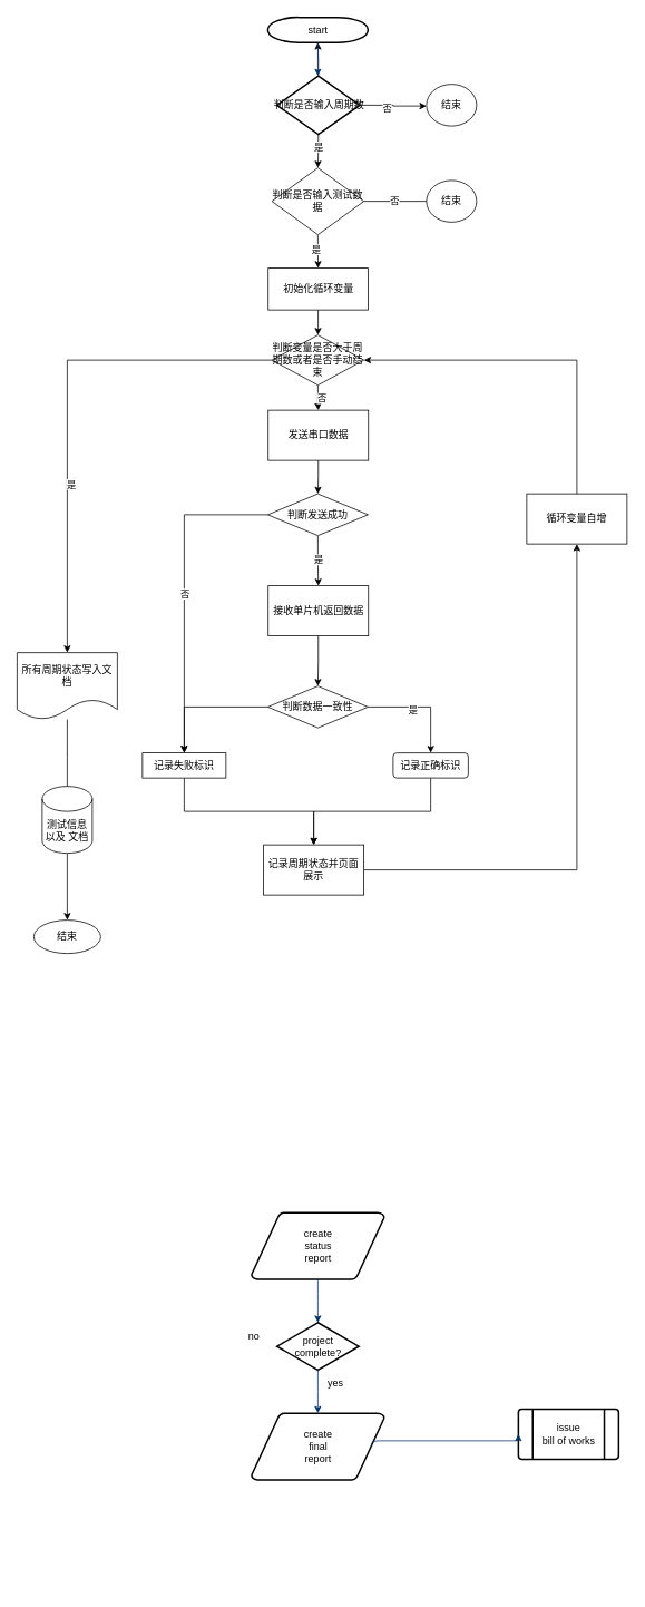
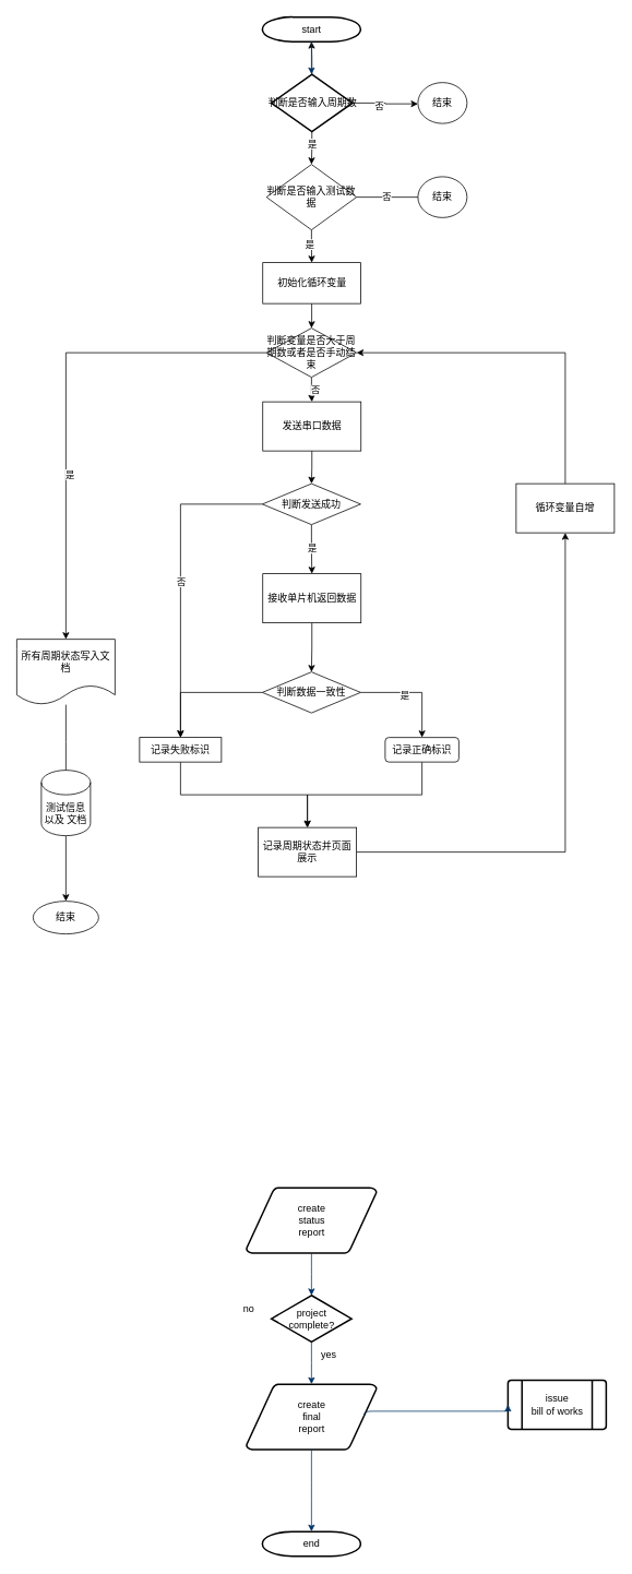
  <mxCell id="0" />
  <mxCell id="1" parent="0" />
  <mxCell id="2" value="start" style="shape=mxgraph.flowchart.terminator;strokeWidth=2;gradientColor=none;gradientDirection=north;fontStyle=0;html=1;" parent="1" vertex="1"><mxGeometry x="320" y="20" width="120" height="30" as="geometry" /></mxCell>
  <mxCell id="3" value="" style="edgeStyle=orthogonalEdgeStyle;rounded=0;orthogonalLoop=1;jettySize=auto;html=1;" edge="1" parent="1" source="8" target="2"><mxGeometry relative="1" as="geometry" /></mxCell>
  <mxCell id="4" style="edgeStyle=orthogonalEdgeStyle;rounded=0;orthogonalLoop=1;jettySize=auto;html=1;exitX=1;exitY=0.5;exitDx=0;exitDy=0;exitPerimeter=0;" edge="1" parent="1" source="8" target="21"><mxGeometry relative="1" as="geometry"><mxPoint x="510" y="125" as="targetPoint" /><Array as="points"><mxPoint x="470" y="125" /><mxPoint x="470" y="126" /></Array></mxGeometry></mxCell>
  <mxCell id="5" value="否" style="edgeLabel;html=1;align=center;verticalAlign=middle;resizable=0;points=[];" vertex="1" connectable="0" parent="4"><mxGeometry x="-0.205" y="-3" relative="1" as="geometry"><mxPoint as="offset" /></mxGeometry></mxCell>
  <mxCell id="6" value="" style="edgeStyle=orthogonalEdgeStyle;rounded=0;orthogonalLoop=1;jettySize=auto;html=1;" edge="1" parent="1" source="8" target="26"><mxGeometry relative="1" as="geometry" /></mxCell>
  <mxCell id="7" value="是" style="edgeLabel;html=1;align=center;verticalAlign=middle;resizable=0;points=[];" vertex="1" connectable="0" parent="6"><mxGeometry x="-0.309" relative="1" as="geometry"><mxPoint as="offset" /></mxGeometry></mxCell>
  <mxCell id="8" value="判断是否输入周期数" style="shape=mxgraph.flowchart.decision;strokeWidth=2;gradientColor=none;gradientDirection=north;fontStyle=0;html=1;" parent="1" vertex="1"><mxGeometry x="331" y="90" width="99" height="70" as="geometry" /></mxCell>
  <mxCell id="9" style="fontStyle=1;strokeColor=#003366;strokeWidth=1;html=1;" parent="1" source="2" edge="1"><mxGeometry relative="1" as="geometry"><mxPoint x="380" y="90" as="targetPoint" /></mxGeometry></mxCell>
  <mxCell id="10" value="create&#10;status&#10;report" style="shape=mxgraph.flowchart.data;strokeWidth=2;gradientColor=none;gradientDirection=north;fontStyle=0;html=1;" parent="1" vertex="1"><mxGeometry x="300.5" y="1450" width="159" height="80" as="geometry" /></mxCell>
  <mxCell id="11" value="project&#10;complete?" style="shape=mxgraph.flowchart.decision;strokeWidth=2;gradientColor=none;gradientDirection=north;fontStyle=0;html=1;" parent="1" vertex="1"><mxGeometry x="331" y="1581.5" width="98" height="57" as="geometry" /></mxCell>
  <mxCell id="12" value="create&#10;final&#10;report" style="shape=mxgraph.flowchart.data;strokeWidth=2;gradientColor=none;gradientDirection=north;fontStyle=0;html=1;" parent="1" vertex="1"><mxGeometry x="300.5" y="1690" width="159" height="80" as="geometry" /></mxCell>
  <mxCell id="13" value="issue&#10;bill of works" style="shape=mxgraph.flowchart.predefined_process;strokeWidth=2;gradientColor=none;gradientDirection=north;fontStyle=0;html=1;" parent="1" vertex="1"><mxGeometry x="620" y="1685" width="120" height="60" as="geometry" /></mxCell>
+ <mxCell id="14" value="end" style="shape=mxgraph.flowchart.terminator;strokeWidth=2;gradientColor=none;gradientDirection=north;fontStyle=0;html=1;" parent="1" vertex="1"><mxGeometry x="320" y="1870" width="120" height="30" as="geometry" /></mxCell>
  <mxCell id="15" value="" style="edgeStyle=elbowEdgeStyle;elbow=vertical;exitX=0.5;exitY=1;exitPerimeter=0;entryX=0.5;entryY=0;entryPerimeter=0;fontStyle=1;strokeColor=#003366;strokeWidth=1;html=1;" parent="1" source="10" target="11" edge="1"><mxGeometry width="100" height="100" as="geometry"><mxPoint y="60" as="sourcePoint" x="60" /><mxPoint x="160" as="targetPoint" y="-40" /></mxGeometry></mxCell>
  <mxCell id="16" value="" style="edgeStyle=elbowEdgeStyle;elbow=vertical;exitX=0.5;exitY=1;exitPerimeter=0;entryX=0.5;entryY=0;entryPerimeter=0;fontStyle=1;strokeColor=#003366;strokeWidth=1;html=1;" parent="1" source="11" target="12" edge="1"><mxGeometry width="100" height="100" as="geometry"><mxPoint y="60" as="sourcePoint" x="60" /><mxPoint x="160" as="targetPoint" y="-40" /></mxGeometry></mxCell>
+ <mxCell id="17" value="" style="edgeStyle=elbowEdgeStyle;elbow=vertical;exitX=0.5;exitY=1;exitPerimeter=0;entryX=0.5;entryY=0;entryPerimeter=0;fontStyle=1;strokeColor=#003366;strokeWidth=1;html=1;" parent="1" source="12" target="14" edge="1"><mxGeometry width="100" height="100" as="geometry"><mxPoint y="60" as="sourcePoint" x="60" /><mxPoint x="160" as="targetPoint" y="-40" /></mxGeometry></mxCell>
  <mxCell id="18" value="" style="edgeStyle=elbowEdgeStyle;elbow=vertical;exitX=0.905;exitY=0.5;exitPerimeter=0;entryX=0;entryY=0.5;entryPerimeter=0;fontStyle=1;strokeColor=#003366;strokeWidth=1;html=1;" parent="1" source="12" target="13" edge="1"><mxGeometry width="100" height="100" as="geometry"><mxPoint y="60" as="sourcePoint" x="60" /><mxPoint x="160" as="targetPoint" y="-40" /></mxGeometry></mxCell>
  <mxCell id="19" value="yes" style="text;fontStyle=0;html=1;strokeColor=none;gradientColor=none;fillColor=none;strokeWidth=2;align=center;" parent="1" vertex="1"><mxGeometry x="381" y="1640" width="40" height="26" as="geometry" /></mxCell>
  <mxCell id="20" value="no" style="text;fontStyle=0;html=1;strokeColor=none;gradientColor=none;fillColor=none;strokeWidth=2;" parent="1" vertex="1"><mxGeometry x="295" y="1584" width="40" height="26" as="geometry" /></mxCell>
  <mxCell id="21" value="结束" style="ellipse;whiteSpace=wrap;html=1;" vertex="1" parent="1"><mxGeometry x="510" y="100" width="60" height="50" as="geometry" /></mxCell>
  <mxCell id="22" style="edgeStyle=orthogonalEdgeStyle;rounded=0;orthogonalLoop=1;jettySize=auto;html=1;exitX=1;exitY=0.5;exitDx=0;exitDy=0;" edge="1" parent="1" source="26"><mxGeometry relative="1" as="geometry"><mxPoint x="520" y="240" as="targetPoint" /></mxGeometry></mxCell>
  <mxCell id="23" value="否" style="edgeLabel;html=1;align=center;verticalAlign=middle;resizable=0;points=[];" vertex="1" connectable="0" parent="22"><mxGeometry x="-0.152" y="1" relative="1" as="geometry"><mxPoint as="offset" /></mxGeometry></mxCell>
  <mxCell id="24" value="" style="edgeStyle=orthogonalEdgeStyle;rounded=0;orthogonalLoop=1;jettySize=auto;html=1;" edge="1" parent="1" source="26" target="29"><mxGeometry relative="1" as="geometry"><mxPoint x="380" y="320" as="targetPoint" /></mxGeometry></mxCell>
  <mxCell id="25" value="是" style="edgeLabel;html=1;align=center;verticalAlign=middle;resizable=0;points=[];" vertex="1" connectable="0" parent="24"><mxGeometry x="-0.15" y="-3" relative="1" as="geometry"><mxPoint as="offset" /></mxGeometry></mxCell>
  <mxCell id="26" value="判断是否输入测试数据" style="rhombus;whiteSpace=wrap;html=1;" vertex="1" parent="1"><mxGeometry x="325" y="200" width="110" height="80" as="geometry" /></mxCell>
  <mxCell id="27" value="结束" style="ellipse;whiteSpace=wrap;html=1;" vertex="1" parent="1"><mxGeometry x="510" y="215" width="60" height="50" as="geometry" /></mxCell>
  <mxCell id="28" value="" style="edgeStyle=orthogonalEdgeStyle;rounded=0;orthogonalLoop=1;jettySize=auto;html=1;" edge="1" parent="1" source="29" target="34"><mxGeometry relative="1" as="geometry" /></mxCell>
  <mxCell id="29" value="初始化循环变量" style="rounded=0;whiteSpace=wrap;html=1;" vertex="1" parent="1"><mxGeometry x="320.5" y="320" width="119.5" height="50" as="geometry" /></mxCell>
  <mxCell id="30" value="" style="edgeStyle=orthogonalEdgeStyle;rounded=0;orthogonalLoop=1;jettySize=auto;html=1;" edge="1" parent="1" source="34" target="36"><mxGeometry relative="1" as="geometry" /></mxCell>
  <mxCell id="31" value="否" style="edgeLabel;html=1;align=center;verticalAlign=middle;resizable=0;points=[];" vertex="1" connectable="0" parent="30"><mxGeometry x="-0.213" y="3" relative="1" as="geometry"><mxPoint x="1" y="3" as="offset" /></mxGeometry></mxCell>
  <mxCell id="32" style="edgeStyle=orthogonalEdgeStyle;rounded=0;orthogonalLoop=1;jettySize=auto;html=1;exitX=0;exitY=0.5;exitDx=0;exitDy=0;" edge="1" parent="1" source="34" target="52"><mxGeometry relative="1" as="geometry" /></mxCell>
  <mxCell id="33" value="是" style="edgeLabel;html=1;align=center;verticalAlign=middle;resizable=0;points=[];" vertex="1" connectable="0" parent="32"><mxGeometry x="0.321" y="4" relative="1" as="geometry"><mxPoint as="offset" /></mxGeometry></mxCell>
  <mxCell id="34" value="判断变量是否大于周期数或者是否手动结束" style="rhombus;whiteSpace=wrap;html=1;" vertex="1" parent="1"><mxGeometry x="325" y="400" width="110" height="60" as="geometry" /></mxCell>
  <mxCell id="35" value="" style="edgeStyle=orthogonalEdgeStyle;rounded=0;orthogonalLoop=1;jettySize=auto;html=1;" edge="1" parent="1" source="36" target="60"><mxGeometry relative="1" as="geometry" /></mxCell>
  <mxCell id="36" value="发送串口数据" style="whiteSpace=wrap;html=1;" vertex="1" parent="1"><mxGeometry x="320.5" y="490" width="120" height="60" as="geometry" /></mxCell>
  <mxCell id="37" value="" style="edgeStyle=orthogonalEdgeStyle;rounded=0;orthogonalLoop=1;jettySize=auto;html=1;" edge="1" parent="1" source="38" target="42"><mxGeometry relative="1" as="geometry" /></mxCell>
  <mxCell id="38" value="接收单片机返回数据" style="whiteSpace=wrap;html=1;" vertex="1" parent="1"><mxGeometry x="320.5" y="700" width="120" height="60" as="geometry" /></mxCell>
  <mxCell id="39" value="" style="edgeStyle=orthogonalEdgeStyle;rounded=0;orthogonalLoop=1;jettySize=auto;html=1;" edge="1" parent="1" source="42" target="44"><mxGeometry relative="1" as="geometry" /></mxCell>
  <mxCell id="40" value="是" style="edgeLabel;html=1;align=center;verticalAlign=middle;resizable=0;points=[];" vertex="1" connectable="0" parent="39"><mxGeometry x="-0.187" y="-3" relative="1" as="geometry"><mxPoint as="offset" /></mxGeometry></mxCell>
  <mxCell id="41" value="" style="edgeStyle=orthogonalEdgeStyle;rounded=0;orthogonalLoop=1;jettySize=auto;html=1;" edge="1" parent="1" source="42" target="46"><mxGeometry relative="1" as="geometry" /></mxCell>
  <mxCell id="42" value="判断数据一致性" style="rhombus;whiteSpace=wrap;html=1;" vertex="1" parent="1"><mxGeometry x="320" y="820" width="120" height="50" as="geometry" /></mxCell>
  <mxCell id="43" style="edgeStyle=orthogonalEdgeStyle;rounded=0;orthogonalLoop=1;jettySize=auto;html=1;exitX=0.5;exitY=1;exitDx=0;exitDy=0;entryX=0.5;entryY=0;entryDx=0;entryDy=0;" edge="1" parent="1" source="44" target="48"><mxGeometry relative="1" as="geometry" /></mxCell>
  <mxCell id="44" value="记录正确标识" style="rounded=1;whiteSpace=wrap;html=1;" vertex="1" parent="1"><mxGeometry x="470" y="900" width="90" height="30" as="geometry" /></mxCell>
  <mxCell id="45" style="edgeStyle=orthogonalEdgeStyle;rounded=0;orthogonalLoop=1;jettySize=auto;html=1;exitX=0.5;exitY=1;exitDx=0;exitDy=0;entryX=0.5;entryY=0;entryDx=0;entryDy=0;" edge="1" parent="1" source="46" target="48"><mxGeometry relative="1" as="geometry"><mxPoint x="375" y="1000" as="targetPoint" /></mxGeometry></mxCell>
  <mxCell id="46" value="记录失败标识" style="whiteSpace=wrap;html=1;" vertex="1" parent="1"><mxGeometry x="170" y="900" width="100" height="30" as="geometry" /></mxCell>
  <mxCell id="47" style="edgeStyle=orthogonalEdgeStyle;rounded=0;orthogonalLoop=1;jettySize=auto;html=1;exitX=1;exitY=0.5;exitDx=0;exitDy=0;entryX=0.5;entryY=1;entryDx=0;entryDy=0;" edge="1" parent="1" source="48" target="50"><mxGeometry relative="1" as="geometry" /></mxCell>
  <mxCell id="48" value="记录周期状态并页面展示" style="rounded=0;whiteSpace=wrap;html=1;" vertex="1" parent="1"><mxGeometry x="315" y="1010" width="120" height="60" as="geometry" /></mxCell>
  <mxCell id="49" style="edgeStyle=orthogonalEdgeStyle;rounded=0;orthogonalLoop=1;jettySize=auto;html=1;exitX=0.5;exitY=0;exitDx=0;exitDy=0;entryX=1;entryY=0.5;entryDx=0;entryDy=0;" edge="1" parent="1" source="50" target="34"><mxGeometry relative="1" as="geometry" /></mxCell>
  <mxCell id="50" value="循环变量自增" style="rounded=0;whiteSpace=wrap;html=1;" vertex="1" parent="1"><mxGeometry x="630" y="590" width="120" height="60" as="geometry" /></mxCell>
  <mxCell id="51" style="edgeStyle=orthogonalEdgeStyle;rounded=0;orthogonalLoop=1;jettySize=auto;html=1;" edge="1" parent="1" source="52"><mxGeometry relative="1" as="geometry"><mxPoint x="80" y="950" as="targetPoint" /></mxGeometry></mxCell>
  <mxCell id="52" value="所有周期状态写入文档" style="shape=document;whiteSpace=wrap;html=1;boundedLbl=1;" vertex="1" parent="1"><mxGeometry x="20" y="780" width="120" height="80" as="geometry" /></mxCell>
  <mxCell id="53" value="" style="edgeStyle=orthogonalEdgeStyle;rounded=0;orthogonalLoop=1;jettySize=auto;html=1;" edge="1" parent="1" source="54" target="55"><mxGeometry relative="1" as="geometry" /></mxCell>
  <mxCell id="54" value="测试信息以及 文档" style="shape=cylinder3;whiteSpace=wrap;html=1;boundedLbl=1;backgroundOutline=1;size=15;" vertex="1" parent="1"><mxGeometry x="50" y="940" width="60" height="80" as="geometry" /></mxCell>
  <mxCell id="55" value="结束" style="ellipse;whiteSpace=wrap;html=1;" vertex="1" parent="1"><mxGeometry x="40" y="1100" width="80" height="40" as="geometry" /></mxCell>
  <mxCell id="56" value="" style="edgeStyle=orthogonalEdgeStyle;rounded=0;orthogonalLoop=1;jettySize=auto;html=1;" edge="1" parent="1" source="60" target="38"><mxGeometry relative="1" as="geometry" /></mxCell>
  <mxCell id="57" value="是" style="edgeLabel;html=1;align=center;verticalAlign=middle;resizable=0;points=[];" vertex="1" connectable="0" parent="56"><mxGeometry x="-0.081" relative="1" as="geometry"><mxPoint as="offset" /></mxGeometry></mxCell>
  <mxCell id="58" style="edgeStyle=orthogonalEdgeStyle;rounded=0;orthogonalLoop=1;jettySize=auto;html=1;exitX=0;exitY=0.5;exitDx=0;exitDy=0;entryX=0.5;entryY=0;entryDx=0;entryDy=0;" edge="1" parent="1" source="60" target="46"><mxGeometry relative="1" as="geometry" /></mxCell>
  <mxCell id="59" value="否" style="edgeLabel;html=1;align=center;verticalAlign=middle;resizable=0;points=[];" vertex="1" connectable="0" parent="58"><mxGeometry x="0.008" relative="1" as="geometry"><mxPoint as="offset" /></mxGeometry></mxCell>
  <mxCell id="60" value="判断发送成功" style="rhombus;whiteSpace=wrap;html=1;" vertex="1" parent="1"><mxGeometry x="320" y="590" width="120" height="50" as="geometry" /></mxCell>
